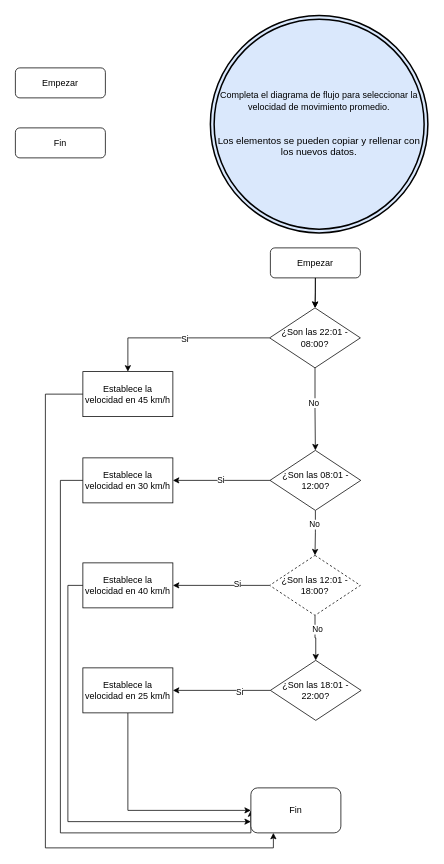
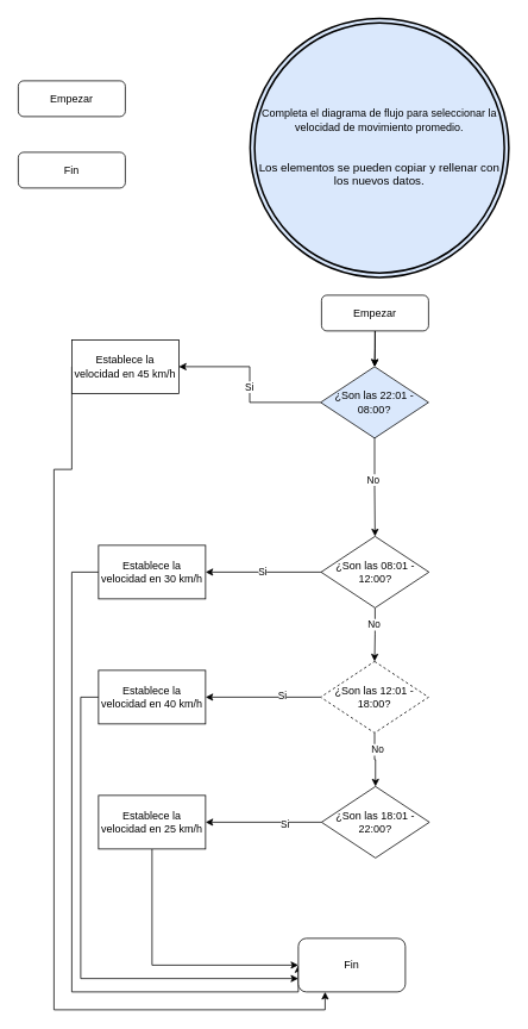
  <mxCell id="0" />
  <mxCell id="1" parent="0" />
  <mxCell id="2" value="" style="edgeStyle=orthogonalEdgeStyle;rounded=0;orthogonalLoop=1;jettySize=auto;html=1;" parent="1" source="3" target="10" edge="1"><mxGeometry relative="1" as="geometry" /></mxCell>
  <mxCell id="3" value="Empezar" style="rounded=1;whiteSpace=wrap;html=1;" parent="1" vertex="1"><mxGeometry x="360" y="330" width="120" height="40" as="geometry" /></mxCell>
  <mxCell id="4" value="Fin" style="rounded=1;whiteSpace=wrap;html=1;" parent="1" vertex="1"><mxGeometry x="20" y="170" width="120" height="40" as="geometry" /></mxCell>
  <mxCell id="5" value="Completa el diagrama de flujo para seleccionar la velocidad de movimiento promedio.&lt;br&gt;&lt;p style=&quot;font-style: normal ; font-weight: normal ; letter-spacing: normal ; text-align: center ; text-indent: 0px ; text-transform: none ; word-spacing: 0px ; text-decoration: none ; margin: 0px ; font-stretch: normal ; line-height: normal ; font-size: 13px&quot;&gt;&lt;span style=&quot;background-color: initial;&quot;&gt;&amp;nbsp;&lt;/span&gt;&lt;br&gt;&lt;/p&gt;&lt;font style=&quot;&quot;&gt;&lt;span style=&quot;font-size: 13px; font-style: normal; font-weight: normal; letter-spacing: normal; text-align: center; text-indent: 0px; text-transform: none; word-spacing: 0px; text-decoration: none; display: inline; float: none;&quot;&gt;&amp;nbsp;&lt;/span&gt;&lt;br style=&quot;font-style: normal ; font-weight: normal ; letter-spacing: normal ; text-align: center ; text-indent: 0px ; text-transform: none ; word-spacing: 0px ; text-decoration: none&quot;&gt;&lt;span style=&quot;font-style: normal; font-weight: normal; letter-spacing: normal; text-align: center; text-indent: 0px; text-transform: none; word-spacing: 0px; text-decoration: none; display: inline; float: none;&quot;&gt;&lt;span style=&quot;&quot; class=&quot;Apple-converted-space&quot;&gt;&lt;font style=&quot;font-size: 13px;&quot;&gt;Los elementos se pueden copiar y rellenar con los nuevos datos.&lt;br&gt;&lt;/font&gt;&lt;/span&gt;&lt;/span&gt;&lt;/font&gt;" style="ellipse;shape=doubleEllipse;whiteSpace=wrap;html=1;strokeWidth=2;fillColor=#dae8fc;" parent="1" vertex="1"><mxGeometry x="280" y="20" width="290" height="290" as="geometry" /></mxCell>
  <mxCell id="6" value="" style="edgeStyle=orthogonalEdgeStyle;rounded=0;orthogonalLoop=1;jettySize=auto;html=1;" parent="1" source="10" target="16" edge="1"><mxGeometry relative="1" as="geometry" /></mxCell>
  <mxCell id="7" value="No" style="edgeLabel;html=1;align=center;verticalAlign=middle;resizable=0;points=[];" parent="6" vertex="1" connectable="0"><mxGeometry x="-0.17" y="-2" relative="1" as="geometry"><mxPoint as="offset" /></mxGeometry></mxCell>
  <mxCell id="8" value="" style="edgeStyle=orthogonalEdgeStyle;rounded=0;orthogonalLoop=1;jettySize=auto;html=1;" parent="1" source="10" target="18" edge="1"><mxGeometry relative="1" as="geometry" /></mxCell>
  <mxCell id="9" value="Si" style="edgeLabel;html=1;align=center;verticalAlign=middle;resizable=0;points=[];" parent="8" vertex="1" connectable="0"><mxGeometry x="-0.027" y="1" relative="1" as="geometry"><mxPoint as="offset" /></mxGeometry></mxCell>
- <mxCell id="10" value="¿Son las 22:01 - 08:00?" style="rhombus;whiteSpace=wrap;html=1;" parent="1" vertex="1"><mxGeometry x="359" y="410" width="121" height="80" as="geometry" /></mxCell>
+ <mxCell id="10" value="¿Son las 22:01 - 08:00?" style="rhombus;whiteSpace=wrap;html=1;fillColor=#dae8fc;" parent="1" vertex="1"><mxGeometry x="359" y="410" width="121" height="80" as="geometry" /></mxCell>
  <mxCell id="11" value="" style="endArrow=classic;html=1;rounded=0;" parent="1" target="10" edge="1"><mxGeometry width="50" height="50" relative="1" as="geometry"><mxPoint x="420" y="370" as="sourcePoint" /><mxPoint x="420" y="410" as="targetPoint" /></mxGeometry></mxCell>
  <mxCell id="12" style="edgeStyle=orthogonalEdgeStyle;rounded=0;orthogonalLoop=1;jettySize=auto;html=1;exitX=0;exitY=0.5;exitDx=0;exitDy=0;entryX=1;entryY=0.5;entryDx=0;entryDy=0;" parent="1" source="16" target="21" edge="1"><mxGeometry relative="1" as="geometry" /></mxCell>
  <mxCell id="13" value="Si" style="edgeLabel;html=1;align=center;verticalAlign=middle;resizable=0;points=[];" parent="12" vertex="1" connectable="0"><mxGeometry x="0.024" y="-1" relative="1" as="geometry"><mxPoint as="offset" /></mxGeometry></mxCell>
  <mxCell id="14" style="edgeStyle=orthogonalEdgeStyle;rounded=0;orthogonalLoop=1;jettySize=auto;html=1;exitX=0.5;exitY=1;exitDx=0;exitDy=0;entryX=0.5;entryY=0;entryDx=0;entryDy=0;" parent="1" source="16" target="26" edge="1"><mxGeometry relative="1" as="geometry" /></mxCell>
  <mxCell id="15" value="No" style="edgeLabel;html=1;align=center;verticalAlign=middle;resizable=0;points=[];" parent="14" vertex="1" connectable="0"><mxGeometry x="-0.392" y="-2" relative="1" as="geometry"><mxPoint as="offset" /></mxGeometry></mxCell>
  <mxCell id="16" value="¿Son las 08:01 - 12:00?" style="rhombus;whiteSpace=wrap;html=1;" parent="1" vertex="1"><mxGeometry x="359.5" y="600" width="121" height="80" as="geometry" /></mxCell>
  <mxCell id="17" style="edgeStyle=orthogonalEdgeStyle;rounded=0;orthogonalLoop=1;jettySize=auto;html=1;exitX=0;exitY=0.5;exitDx=0;exitDy=0;entryX=0.25;entryY=1;entryDx=0;entryDy=0;" edge="1" parent="1" source="18" target="34"><mxGeometry relative="1" as="geometry"><Array as="points"><mxPoint x="60" y="525" /><mxPoint x="60" y="1130" /><mxPoint x="364" y="1130" /></Array></mxGeometry></mxCell>
- <mxCell id="18" value="Establece la velocidad en 45 km/h" style="whiteSpace=wrap;html=1;" parent="1" vertex="1"><mxGeometry x="110" y="495" width="120" height="60" as="geometry" /></mxCell>
+ <mxCell id="18" value="Establece la velocidad en 45 km/h" style="whiteSpace=wrap;html=1;" parent="1" vertex="1"><mxGeometry x="80" y="380" width="120" height="60" as="geometry" /></mxCell>
  <mxCell id="19" value="Empezar" style="rounded=1;whiteSpace=wrap;html=1;" parent="1" vertex="1"><mxGeometry x="20" y="90" width="120" height="40" as="geometry" /></mxCell>
  <mxCell id="20" style="edgeStyle=orthogonalEdgeStyle;rounded=0;orthogonalLoop=1;jettySize=auto;html=1;exitX=0;exitY=0.5;exitDx=0;exitDy=0;entryX=0;entryY=0.5;entryDx=0;entryDy=0;" edge="1" parent="1" source="21" target="34"><mxGeometry relative="1" as="geometry"><Array as="points"><mxPoint x="80" y="640" /><mxPoint x="80" y="1110" /><mxPoint x="334" y="1110" /></Array></mxGeometry></mxCell>
  <mxCell id="21" value="Establece la velocidad en 30 km/h" style="whiteSpace=wrap;html=1;" parent="1" vertex="1"><mxGeometry x="110" y="610" width="120" height="60" as="geometry" /></mxCell>
  <mxCell id="22" style="edgeStyle=orthogonalEdgeStyle;rounded=0;orthogonalLoop=1;jettySize=auto;html=1;exitX=0.5;exitY=1;exitDx=0;exitDy=0;entryX=0.5;entryY=0;entryDx=0;entryDy=0;" parent="1" source="26" target="29" edge="1"><mxGeometry relative="1" as="geometry" /></mxCell>
  <mxCell id="23" value="No" style="edgeLabel;html=1;align=center;verticalAlign=middle;resizable=0;points=[];" parent="22" vertex="1" connectable="0"><mxGeometry x="-0.416" y="3" relative="1" as="geometry"><mxPoint as="offset" /></mxGeometry></mxCell>
  <mxCell id="24" style="edgeStyle=orthogonalEdgeStyle;rounded=0;orthogonalLoop=1;jettySize=auto;html=1;exitX=0;exitY=0.5;exitDx=0;exitDy=0;entryX=1;entryY=0.5;entryDx=0;entryDy=0;" parent="1" source="26" target="31" edge="1"><mxGeometry relative="1" as="geometry" /></mxCell>
  <mxCell id="25" value="Si" style="edgeLabel;html=1;align=center;verticalAlign=middle;resizable=0;points=[];" parent="24" vertex="1" connectable="0"><mxGeometry x="-0.315" y="-2" relative="1" as="geometry"><mxPoint as="offset" /></mxGeometry></mxCell>
  <mxCell id="26" value="¿Son las 12:01 - 18:00?" style="rhombus;whiteSpace=wrap;html=1;dashed=1;" parent="1" vertex="1"><mxGeometry x="359" y="740" width="121" height="80" as="geometry" /></mxCell>
  <mxCell id="27" style="edgeStyle=orthogonalEdgeStyle;rounded=0;orthogonalLoop=1;jettySize=auto;html=1;exitX=0;exitY=0.5;exitDx=0;exitDy=0;entryX=1;entryY=0.5;entryDx=0;entryDy=0;" parent="1" source="29" target="33" edge="1"><mxGeometry relative="1" as="geometry" /></mxCell>
  <mxCell id="28" value="Si" style="edgeLabel;html=1;align=center;verticalAlign=middle;resizable=0;points=[];" parent="27" vertex="1" connectable="0"><mxGeometry x="-0.351" y="2" relative="1" as="geometry"><mxPoint as="offset" /></mxGeometry></mxCell>
  <mxCell id="29" value="¿Son las 18:01 - 22:00?" style="rhombus;whiteSpace=wrap;html=1;" parent="1" vertex="1"><mxGeometry x="360" y="880" width="121" height="80" as="geometry" /></mxCell>
  <mxCell id="30" style="edgeStyle=orthogonalEdgeStyle;rounded=0;orthogonalLoop=1;jettySize=auto;html=1;exitX=0;exitY=0.5;exitDx=0;exitDy=0;entryX=0;entryY=0.75;entryDx=0;entryDy=0;" edge="1" parent="1" source="31" target="34"><mxGeometry relative="1" as="geometry" /></mxCell>
  <mxCell id="31" value="Establece la velocidad en 40 km/h" style="whiteSpace=wrap;html=1;" parent="1" vertex="1"><mxGeometry x="110" y="750" width="120" height="60" as="geometry" /></mxCell>
  <mxCell id="32" style="edgeStyle=orthogonalEdgeStyle;rounded=0;orthogonalLoop=1;jettySize=auto;html=1;exitX=0.5;exitY=1;exitDx=0;exitDy=0;entryX=0;entryY=0.5;entryDx=0;entryDy=0;" edge="1" parent="1" source="33" target="34"><mxGeometry relative="1" as="geometry" /></mxCell>
  <mxCell id="33" value="Establece la velocidad en 25 km/h" style="whiteSpace=wrap;html=1;" parent="1" vertex="1"><mxGeometry x="110" y="890" width="120" height="60" as="geometry" /></mxCell>
  <mxCell id="34" value="Fin" style="rounded=1;whiteSpace=wrap;html=1;" vertex="1" parent="1"><mxGeometry x="334" y="1050" width="120" height="60" as="geometry" /></mxCell>
